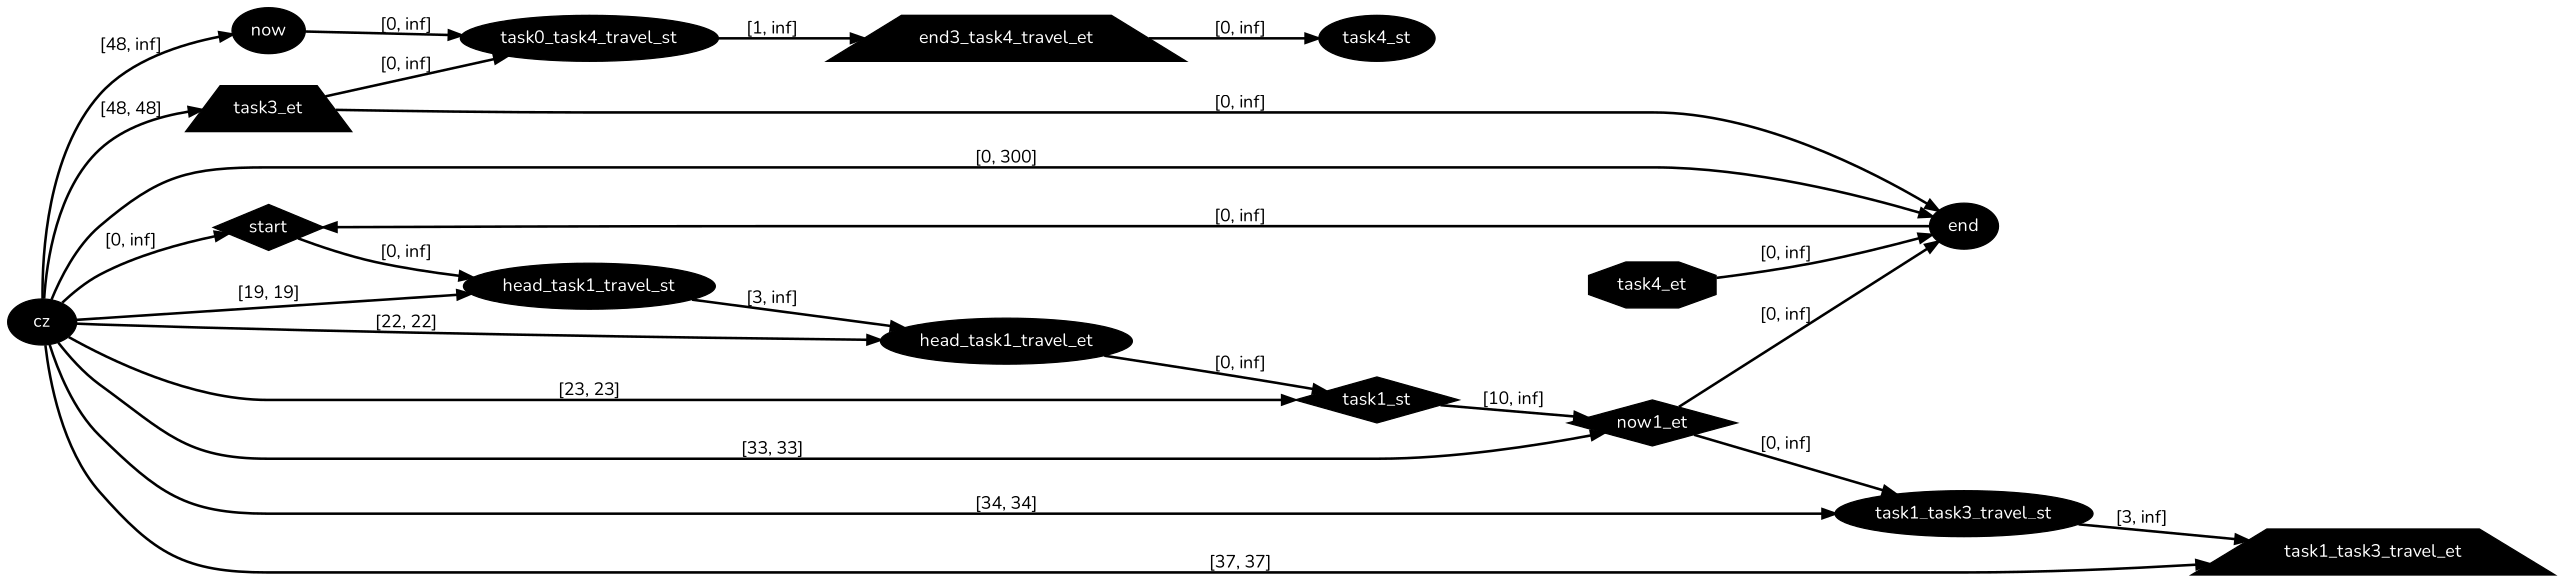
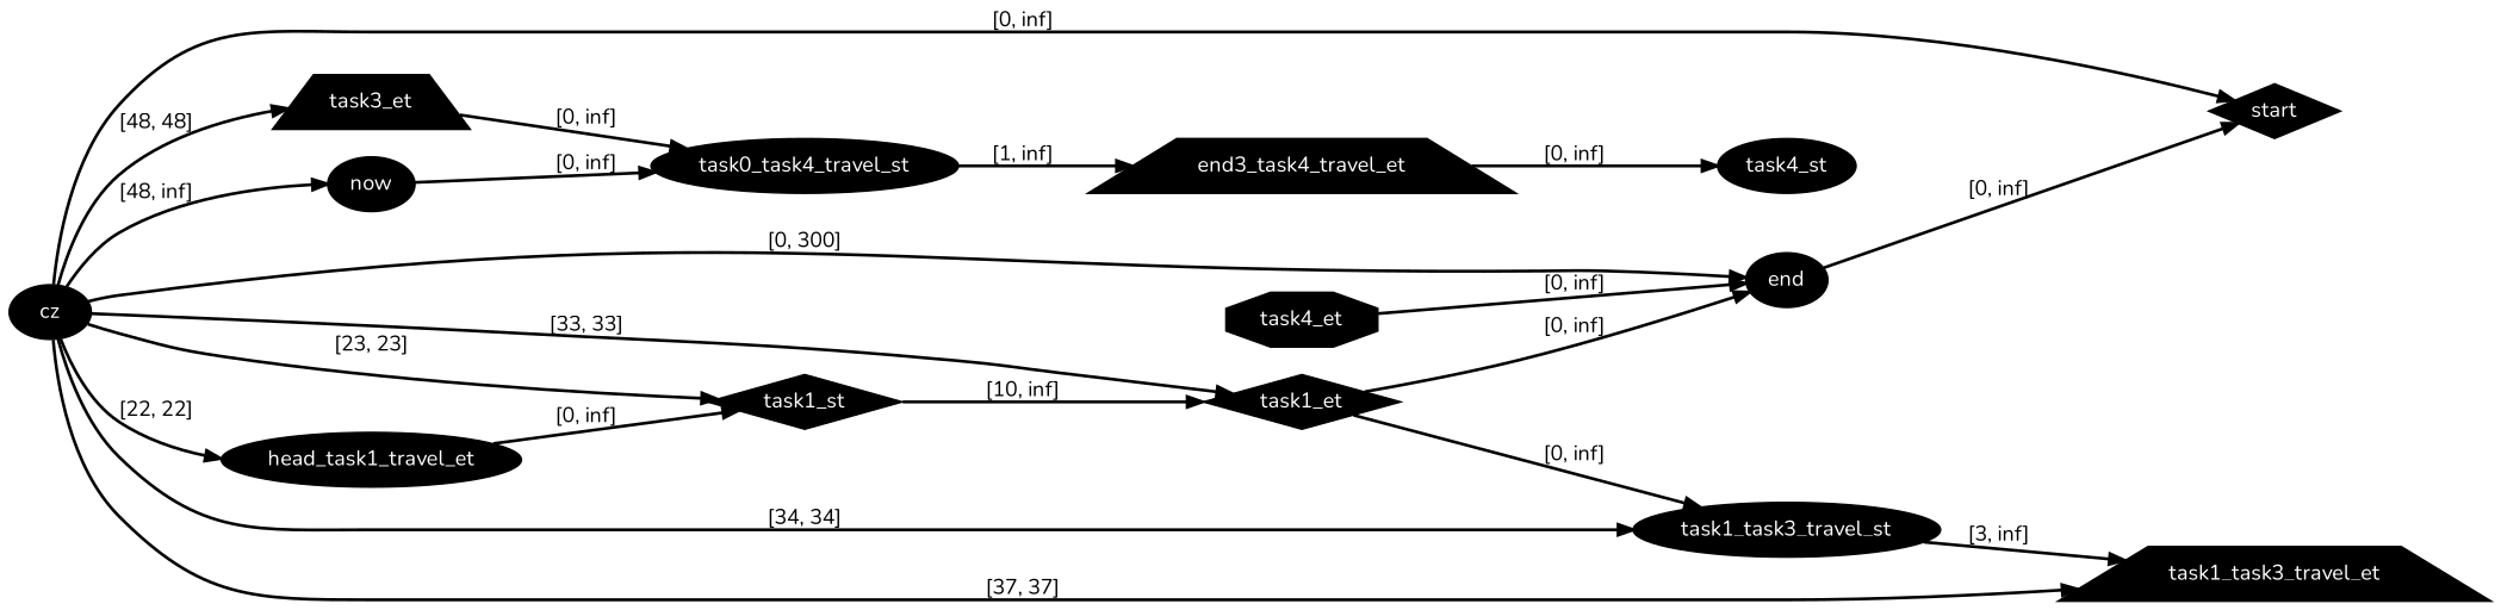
  digraph {
    fontname=Nunito
    rankdir=LR
    node [fillcolor=black fontcolor=white fontname=Nunito shape=ellipse style=filled]
    edge [color=black fontname=Nunito penwidth=2]
    n1 [label=cz]
    n2 [label=start shape=diamond]
    n3 [label=now]
    n4 [label=end]
-   n5 [label=head_task1_travel_st]
    n6 [label=head_task1_travel_et]
    n7 [label=task1_st shape=diamond]
-   n8 [label=now1_et shape=diamond]
+   n8 [label=task1_et shape=diamond]
    n9 [label=task3_et shape=trapezium]
    n10 [label=task1_task3_travel_st]
    n11 [label=task1_task3_travel_et shape=trapezium]
    n12 [label=task0_task4_travel_st]
    n13 [label=end3_task4_travel_et shape=trapezium]
    n14 [label=task4_st]
    n15 [label=task4_et shape=octagon]
    n1 -> n2 [label="[0, inf]"]
    n1 -> n3 [label="[48, inf]"]
    n1 -> n4 [label="[0, 300]"]
-   n1 -> n5 [label="[19, 19]"]
    n1 -> n6 [label="[22, 22]"]
    n1 -> n7 [label="[23, 23]"]
    n1 -> n8 [label="[33, 33]"]
    n1 -> n9 [label="[48, 48]"]
    n1 -> n10 [label="[34, 34]"]
    n1 -> n11 [label="[37, 37]"]
-   n2 -> n5 [label="[0, inf]"]
    n3 -> n12 [label="[0, inf]"]
    n4 -> n2 [label="[0, inf]"]
-   n5 -> n6 [label="[3, inf]"]
    n6 -> n7 [label="[0, inf]"]
    n7 -> n8 [label="[10, inf]"]
    n8 -> n4 [label="[0, inf]"]
    n8 -> n10 [label="[0, inf]"]
-   n9 -> n4 [label="[0, inf]"]
    n9 -> n12 [label="[0, inf]"]
    n10 -> n11 [label="[3, inf]"]
    n12 -> n13 [label="[1, inf]"]
    n13 -> n14 [label="[0, inf]"]
    n15 -> n4 [label="[0, inf]"]
  }
